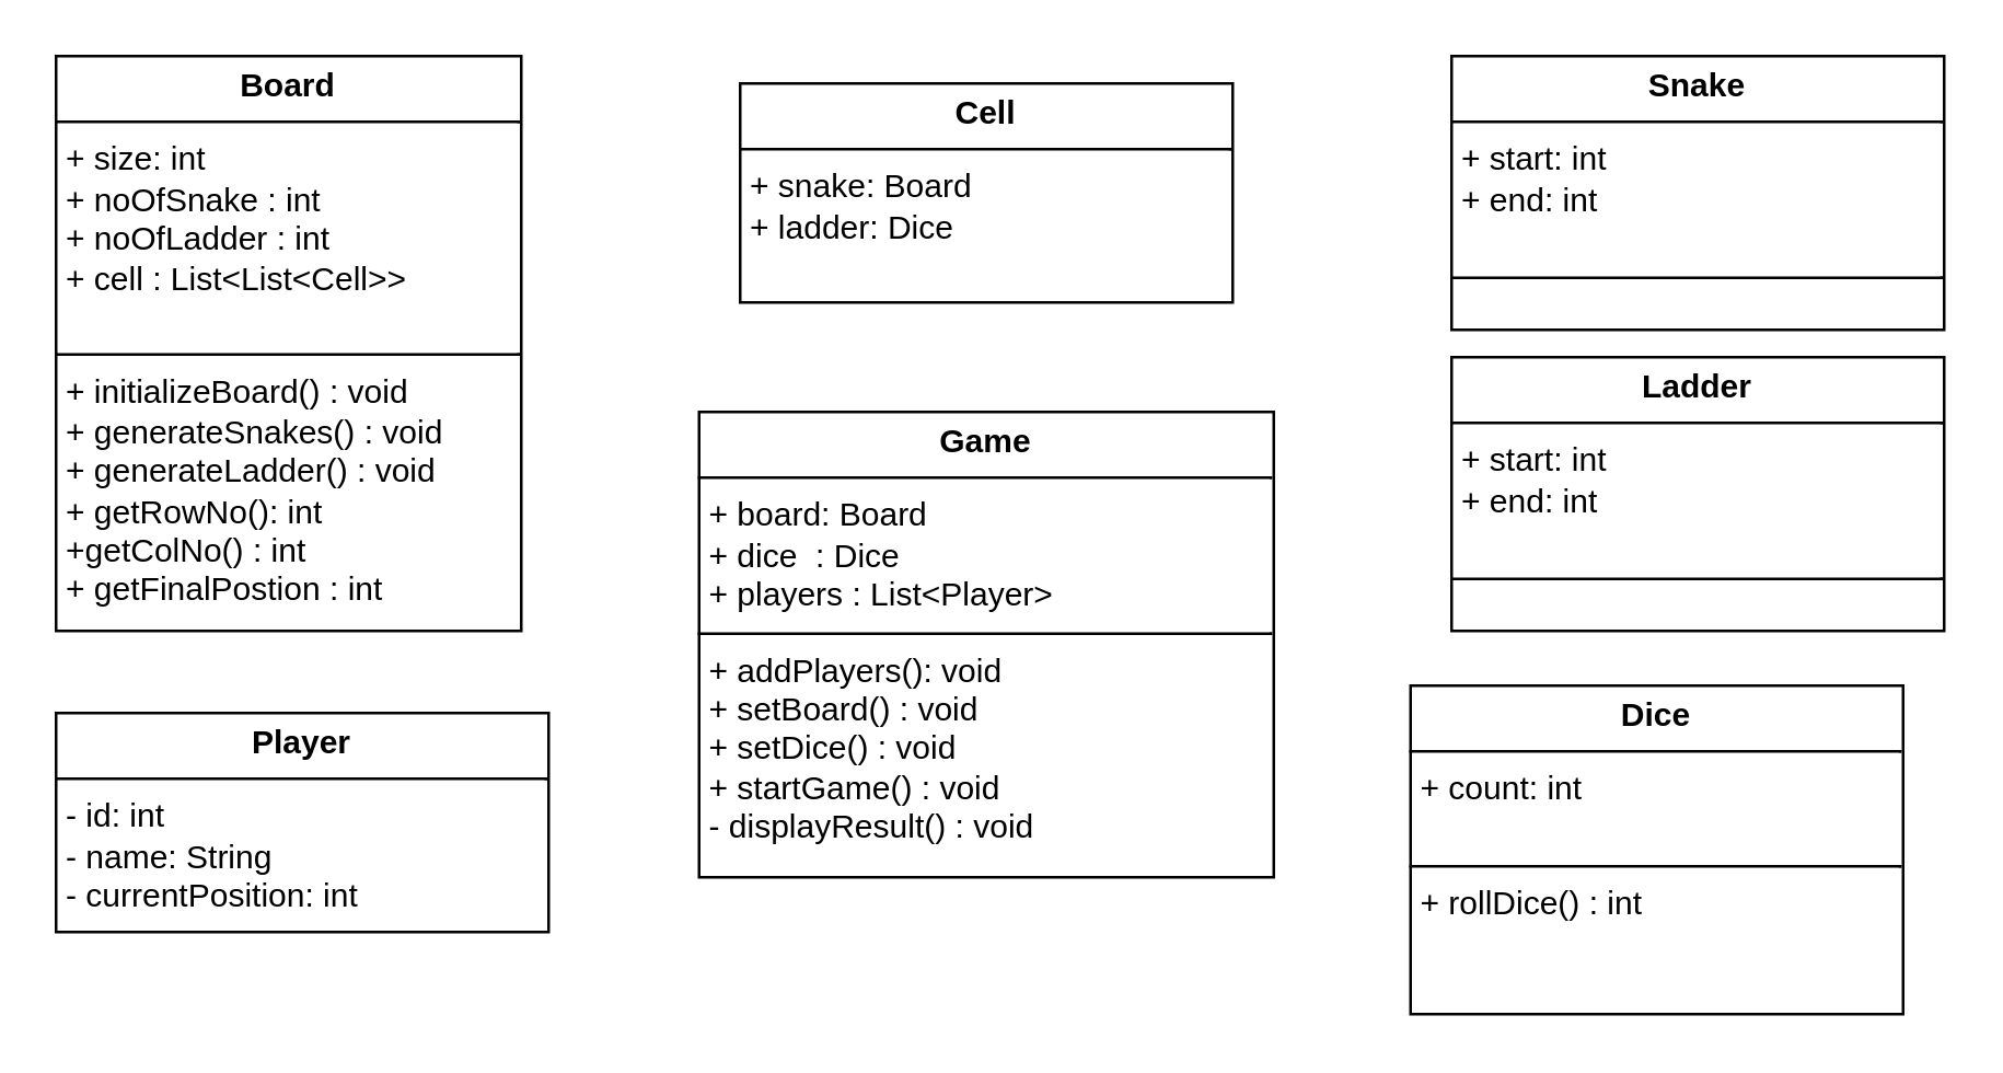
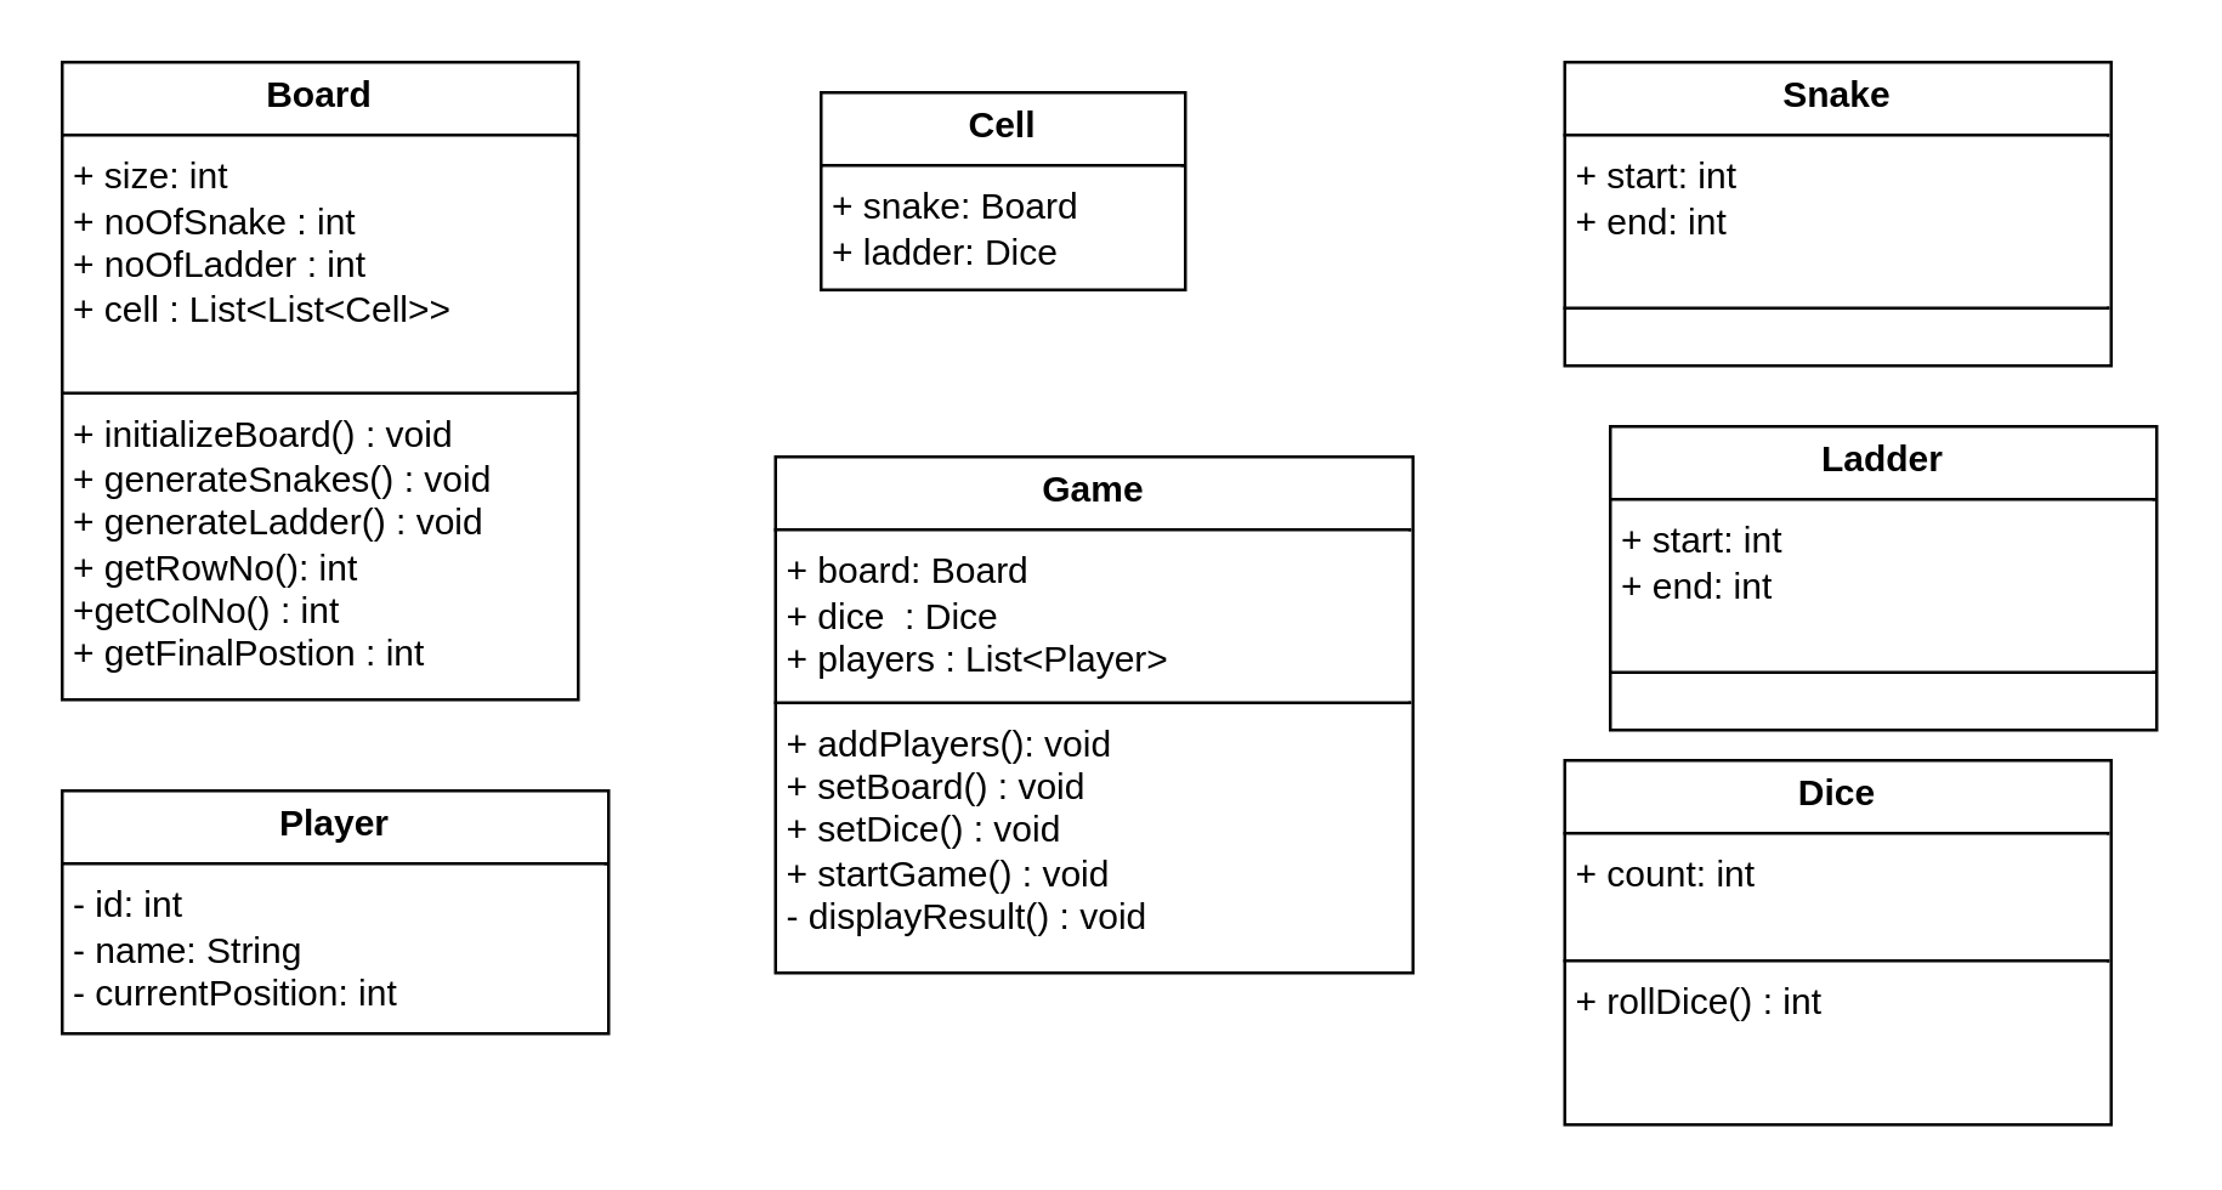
  <mxCell id="0" />
  <mxCell id="1" parent="0" />
  <mxCell id="2" value="&lt;p style=&quot;margin:0px;margin-top:4px;text-align:center;&quot;&gt;&lt;b&gt;Game&lt;/b&gt;&lt;/p&gt;&lt;hr size=&quot;1&quot; style=&quot;border-style:solid;&quot;&gt;&lt;p style=&quot;margin:0px;margin-left:4px;&quot;&gt;+ board: Board&lt;/p&gt;&lt;p style=&quot;margin:0px;margin-left:4px;&quot;&gt;+ dice&amp;nbsp; : Dice&lt;/p&gt;&lt;p style=&quot;margin:0px;margin-left:4px;&quot;&gt;+ players : List&amp;lt;Player&amp;gt;&lt;/p&gt;&lt;hr size=&quot;1&quot; style=&quot;border-style:solid;&quot;&gt;&lt;p style=&quot;margin:0px;margin-left:4px;&quot;&gt;+ addPlayers(): void&lt;/p&gt;&lt;p style=&quot;margin:0px;margin-left:4px;&quot;&gt;+ setBoard() : void&lt;/p&gt;&lt;p style=&quot;margin:0px;margin-left:4px;&quot;&gt;+ setDice() : void&lt;/p&gt;&lt;p style=&quot;margin:0px;margin-left:4px;&quot;&gt;+ startGame() : void&lt;/p&gt;&lt;p style=&quot;margin:0px;margin-left:4px;&quot;&gt;- displayResult() : void&lt;/p&gt;" style="verticalAlign=top;align=left;overflow=fill;html=1;whiteSpace=wrap;" vertex="1" parent="1"><mxGeometry x="255" y="150" width="210" height="170" as="geometry" /></mxCell>
- <mxCell id="3" value="&lt;p style=&quot;margin:0px;margin-top:4px;text-align:center;&quot;&gt;&lt;b&gt;Snake&lt;/b&gt;&lt;/p&gt;&lt;hr size=&quot;1&quot; style=&quot;border-style:solid;&quot;&gt;&lt;p style=&quot;margin:0px;margin-left:4px;&quot;&gt;+ start: int&lt;/p&gt;&lt;p style=&quot;margin:0px;margin-left:4px;&quot;&gt;+ end: int&lt;/p&gt;&lt;p style=&quot;margin:0px;margin-left:4px;&quot;&gt;&lt;br&gt;&lt;/p&gt;&lt;hr size=&quot;1&quot; style=&quot;border-style:solid;&quot;&gt;&lt;p style=&quot;margin:0px;margin-left:4px;&quot;&gt;&lt;br&gt;&lt;/p&gt;" style="verticalAlign=top;align=left;overflow=fill;html=1;whiteSpace=wrap;" vertex="1" parent="1"><mxGeometry x="530" y="20" width="180" height="100" as="geometry" /></mxCell>
- <mxCell id="4" value="&lt;p style=&quot;margin:0px;margin-top:4px;text-align:center;&quot;&gt;&lt;b&gt;Ladder&lt;/b&gt;&lt;/p&gt;&lt;hr size=&quot;1&quot; style=&quot;border-style:solid;&quot;&gt;&lt;p style=&quot;margin:0px;margin-left:4px;&quot;&gt;+ start: int&lt;/p&gt;&lt;p style=&quot;margin:0px;margin-left:4px;&quot;&gt;+ end: int&lt;/p&gt;&lt;p style=&quot;margin:0px;margin-left:4px;&quot;&gt;&lt;br&gt;&lt;/p&gt;&lt;hr size=&quot;1&quot; style=&quot;border-style:solid;&quot;&gt;&lt;p style=&quot;margin:0px;margin-left:4px;&quot;&gt;&lt;br&gt;&lt;/p&gt;" style="verticalAlign=top;align=left;overflow=fill;html=1;whiteSpace=wrap;" vertex="1" parent="1"><mxGeometry x="530" y="130" width="180" height="100" as="geometry" /></mxCell>
+ <mxCell id="3" value="&lt;p style=&quot;margin:0px;margin-top:4px;text-align:center;&quot;&gt;&lt;b&gt;Snake&lt;/b&gt;&lt;/p&gt;&lt;hr size=&quot;1&quot; style=&quot;border-style:solid;&quot;&gt;&lt;p style=&quot;margin:0px;margin-left:4px;&quot;&gt;+ start: int&lt;/p&gt;&lt;p style=&quot;margin:0px;margin-left:4px;&quot;&gt;+ end: int&lt;/p&gt;&lt;p style=&quot;margin:0px;margin-left:4px;&quot;&gt;&lt;br&gt;&lt;/p&gt;&lt;hr size=&quot;1&quot; style=&quot;border-style:solid;&quot;&gt;&lt;p style=&quot;margin:0px;margin-left:4px;&quot;&gt;&lt;br&gt;&lt;/p&gt;" style="verticalAlign=top;align=left;overflow=fill;html=1;whiteSpace=wrap;" vertex="1" parent="1"><mxGeometry x="515" y="20" width="180" height="100" as="geometry" /></mxCell>
+ <mxCell id="4" value="&lt;p style=&quot;margin:0px;margin-top:4px;text-align:center;&quot;&gt;&lt;b&gt;Ladder&lt;/b&gt;&lt;/p&gt;&lt;hr size=&quot;1&quot; style=&quot;border-style:solid;&quot;&gt;&lt;p style=&quot;margin:0px;margin-left:4px;&quot;&gt;+ start: int&lt;/p&gt;&lt;p style=&quot;margin:0px;margin-left:4px;&quot;&gt;+ end: int&lt;/p&gt;&lt;p style=&quot;margin:0px;margin-left:4px;&quot;&gt;&lt;br&gt;&lt;/p&gt;&lt;hr size=&quot;1&quot; style=&quot;border-style:solid;&quot;&gt;&lt;p style=&quot;margin:0px;margin-left:4px;&quot;&gt;&lt;br&gt;&lt;/p&gt;" style="verticalAlign=top;align=left;overflow=fill;html=1;whiteSpace=wrap;" vertex="1" parent="1"><mxGeometry x="530" y="140" width="180" height="100" as="geometry" /></mxCell>
  <mxCell id="5" value="&lt;p style=&quot;margin:0px;margin-top:4px;text-align:center;&quot;&gt;&lt;b&gt;Player&lt;/b&gt;&lt;/p&gt;&lt;hr size=&quot;1&quot; style=&quot;border-style:solid;&quot;&gt;&lt;p style=&quot;margin:0px;margin-left:4px;&quot;&gt;- id: int&lt;/p&gt;&lt;p style=&quot;margin:0px;margin-left:4px;&quot;&gt;- name: String&lt;/p&gt;&lt;p style=&quot;margin:0px;margin-left:4px;&quot;&gt;- currentPosition: int&lt;/p&gt;&lt;hr size=&quot;1&quot; style=&quot;border-style:solid;&quot;&gt;&lt;p style=&quot;margin:0px;margin-left:4px;&quot;&gt;&lt;br&gt;&lt;/p&gt;" style="verticalAlign=top;align=left;overflow=fill;html=1;whiteSpace=wrap;" vertex="1" parent="1"><mxGeometry x="20" y="260" width="180" height="80" as="geometry" /></mxCell>
  <mxCell id="6" value="&lt;p style=&quot;margin:0px;margin-top:4px;text-align:center;&quot;&gt;&lt;b&gt;Board&lt;/b&gt;&lt;/p&gt;&lt;hr size=&quot;1&quot; style=&quot;border-style:solid;&quot;&gt;&lt;p style=&quot;margin:0px;margin-left:4px;&quot;&gt;+ size: int&lt;/p&gt;&lt;p style=&quot;margin:0px;margin-left:4px;&quot;&gt;+ noOfSnake : int&lt;/p&gt;&lt;p style=&quot;margin:0px;margin-left:4px;&quot;&gt;+ noOfLadder : int&lt;/p&gt;&lt;p style=&quot;margin:0px;margin-left:4px;&quot;&gt;+ cell : List&amp;lt;List&amp;lt;Cell&amp;gt;&amp;gt;&lt;/p&gt;&lt;p style=&quot;margin:0px;margin-left:4px;&quot;&gt;&lt;br&gt;&lt;/p&gt;&lt;hr size=&quot;1&quot; style=&quot;border-style:solid;&quot;&gt;&lt;p style=&quot;margin:0px;margin-left:4px;&quot;&gt;+ initializeBoard() : void&lt;/p&gt;&lt;p style=&quot;margin:0px;margin-left:4px;&quot;&gt;+ generateSnakes() : void&lt;/p&gt;&lt;p style=&quot;margin:0px;margin-left:4px;&quot;&gt;+ generateLadder() : void&lt;/p&gt;&lt;p style=&quot;margin:0px;margin-left:4px;&quot;&gt;+ getRowNo(): int&lt;/p&gt;&lt;p style=&quot;margin:0px;margin-left:4px;&quot;&gt;+getColNo() : int&lt;/p&gt;&lt;p style=&quot;margin:0px;margin-left:4px;&quot;&gt;+ getFinalPostion : int&lt;/p&gt;&lt;p style=&quot;margin:0px;margin-left:4px;&quot;&gt;&lt;br&gt;&lt;/p&gt;&lt;p style=&quot;margin:0px;margin-left:4px;&quot;&gt;&lt;br&gt;&lt;/p&gt;" style="verticalAlign=top;align=left;overflow=fill;html=1;whiteSpace=wrap;" vertex="1" parent="1"><mxGeometry x="20" y="20" width="170" height="210" as="geometry" /></mxCell>
- <mxCell id="7" value="&lt;p style=&quot;margin:0px;margin-top:4px;text-align:center;&quot;&gt;&lt;b&gt;Cell&lt;/b&gt;&lt;/p&gt;&lt;hr size=&quot;1&quot; style=&quot;border-style:solid;&quot;&gt;&lt;p style=&quot;margin:0px;margin-left:4px;&quot;&gt;+ snake: Board&lt;/p&gt;&lt;p style=&quot;margin:0px;margin-left:4px;&quot;&gt;+ ladder: Dice&lt;/p&gt;&lt;p style=&quot;margin:0px;margin-left:4px;&quot;&gt;&lt;br&gt;&lt;/p&gt;&lt;hr size=&quot;1&quot; style=&quot;border-style:solid;&quot;&gt;&lt;p style=&quot;margin:0px;margin-left:4px;&quot;&gt;&lt;br&gt;&lt;/p&gt;" style="verticalAlign=top;align=left;overflow=fill;html=1;whiteSpace=wrap;" vertex="1" parent="1"><mxGeometry x="270" y="30" width="180" height="80" as="geometry" /></mxCell>
+ <mxCell id="7" value="&lt;p style=&quot;margin:0px;margin-top:4px;text-align:center;&quot;&gt;&lt;b&gt;Cell&lt;/b&gt;&lt;/p&gt;&lt;hr size=&quot;1&quot; style=&quot;border-style:solid;&quot;&gt;&lt;p style=&quot;margin:0px;margin-left:4px;&quot;&gt;+ snake: Board&lt;/p&gt;&lt;p style=&quot;margin:0px;margin-left:4px;&quot;&gt;+ ladder: Dice&lt;/p&gt;&lt;p style=&quot;margin:0px;margin-left:4px;&quot;&gt;&lt;br&gt;&lt;/p&gt;&lt;hr size=&quot;1&quot; style=&quot;border-style:solid;&quot;&gt;&lt;p style=&quot;margin:0px;margin-left:4px;&quot;&gt;&lt;br&gt;&lt;/p&gt;" style="verticalAlign=top;align=left;overflow=fill;html=1;whiteSpace=wrap;" vertex="1" parent="1"><mxGeometry x="270" y="30" width="120" height="65" as="geometry" /></mxCell>
  <mxCell id="8" value="&lt;p style=&quot;margin:0px;margin-top:4px;text-align:center;&quot;&gt;&lt;b&gt;Dice&lt;/b&gt;&lt;/p&gt;&lt;hr size=&quot;1&quot; style=&quot;border-style:solid;&quot;&gt;&lt;p style=&quot;margin:0px;margin-left:4px;&quot;&gt;+ count: int&lt;/p&gt;&lt;p style=&quot;margin:0px;margin-left:4px;&quot;&gt;&lt;br&gt;&lt;/p&gt;&lt;hr size=&quot;1&quot; style=&quot;border-style:solid;&quot;&gt;&lt;p style=&quot;margin:0px;margin-left:4px;&quot;&gt;+ rollDice() : int&lt;/p&gt;" style="verticalAlign=top;align=left;overflow=fill;html=1;whiteSpace=wrap;" vertex="1" parent="1"><mxGeometry x="515" y="250" width="180" height="120" as="geometry" /></mxCell>
